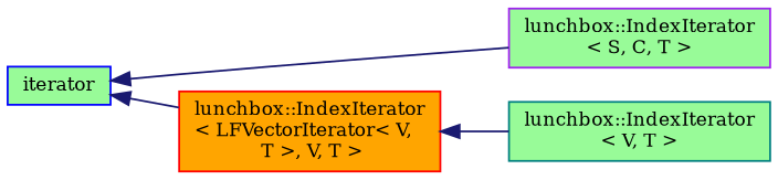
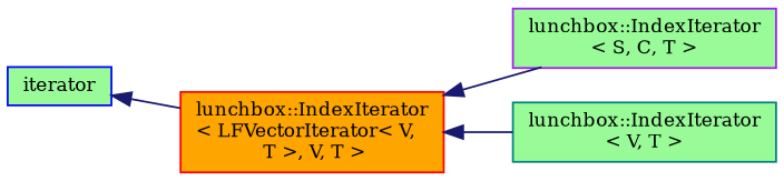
  digraph {
    fontname="DejaVu Serif"
    rankdir=LR
    node [fillcolor=palegreen fontname="DejaVu Serif" fontsize=10 shape=record style=filled]
    edge [color=midnightblue dir=back fontname="DejaVu Serif" fontsize=10 labelfontname=Sans labelfontsize=10 style=solid]
    n1 [color=blue height=0.2 label=iterator width=0.4]
    n2 [color=red fillcolor=orange height=0.2 label="lunchbox::IndexIterator\l\< LFVectorIterator\< V,\l T \>, V, T \>" width=0.4]
    n3 [color=purple height=0.2 label="lunchbox::IndexIterator\l\< S, C, T \>" width=0.4]
    n4 [color=teal height=0.2 label="lunchbox::IndexIterator\l\< V, T \>" width=0.4]
    n1 -> n2
-   n1 -> n3
+   n2 -> n3
    n2 -> n4
  }
